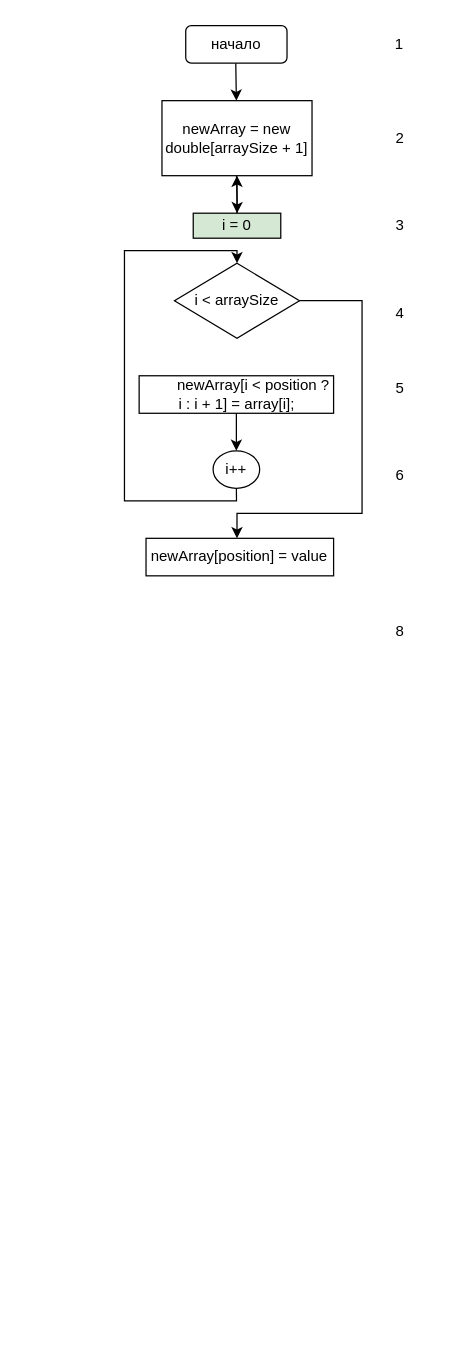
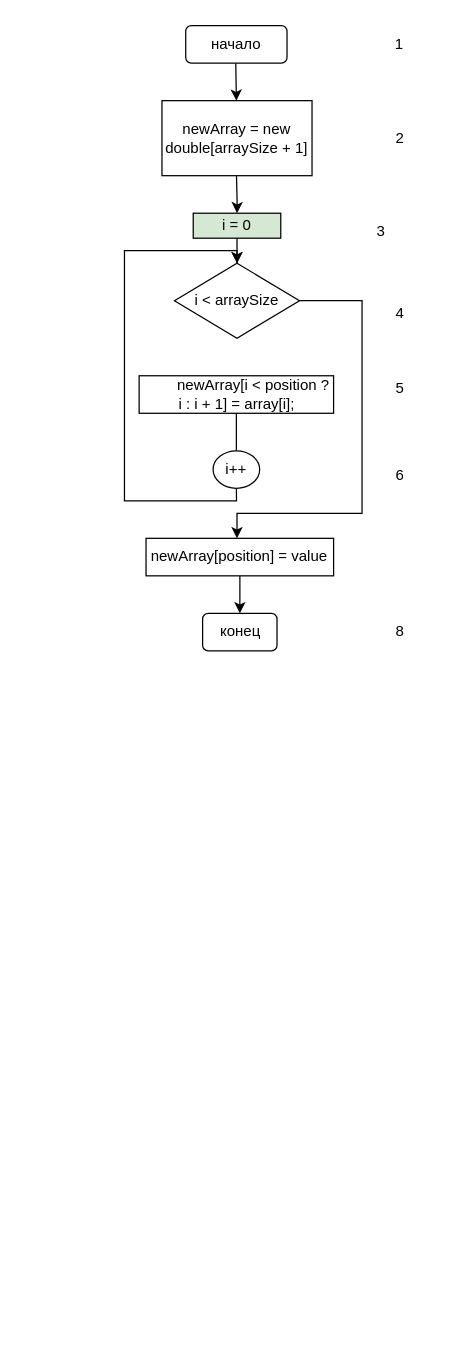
  <mxCell id="0" />
  <mxCell id="1" parent="0" />
  <mxCell id="2" value="" style="edgeStyle=orthogonalEdgeStyle;rounded=0;orthogonalLoop=1;jettySize=auto;html=1;" parent="1" edge="1"><mxGeometry relative="1" as="geometry"><mxPoint x="188.029" y="50" as="sourcePoint" /><mxPoint x="188.5" y="80" as="targetPoint" /></mxGeometry></mxCell>
  <mxCell id="3" value="начало" style="rounded=1;whiteSpace=wrap;html=1;" parent="1" vertex="1"><mxGeometry x="148" y="20" width="81" height="30" as="geometry" /></mxCell>
  <mxCell id="4" value="" style="edgeStyle=orthogonalEdgeStyle;rounded=0;orthogonalLoop=1;jettySize=auto;html=1;entryX=0.5;entryY=0;entryDx=0;entryDy=0;" parent="1" edge="1"><mxGeometry relative="1" as="geometry"><mxPoint x="152.51" y="823" as="targetPoint" /><Array as="points"><mxPoint x="152.51" y="1060" /><mxPoint x="20.51" y="1060" /><mxPoint x="20.51" y="800" /><mxPoint x="152.51" y="800" /></Array></mxGeometry></mxCell>
  <mxCell id="5" value="1" style="text;html=1;strokeColor=none;fillColor=none;align=center;verticalAlign=middle;whiteSpace=wrap;rounded=0;" parent="1" vertex="1"><mxGeometry x="289" y="20" width="60" height="30" as="geometry" /></mxCell>
  <mxCell id="6" value="2" style="text;html=1;align=center;verticalAlign=middle;resizable=0;points=[];autosize=1;strokeColor=none;fillColor=none;" parent="1" vertex="1"><mxGeometry x="309" y="100" width="20" height="20" as="geometry" /></mxCell>
- <mxCell id="8" value="3" style="text;html=1;align=center;verticalAlign=middle;resizable=0;points=[];autosize=1;strokeColor=none;fillColor=none;" parent="1" vertex="1"><mxGeometry x="309" y="170" width="20" height="20" as="geometry" /></mxCell>
+ <mxCell id="7" value="конец" style="rounded=1;whiteSpace=wrap;html=1;" parent="1" vertex="1"><mxGeometry x="161.5" y="490" width="59.5" height="30" as="geometry" /></mxCell>
+ <mxCell id="8" value="3" style="text;html=1;align=center;verticalAlign=middle;resizable=0;points=[];autosize=1;strokeColor=none;fillColor=none;" parent="1" vertex="1"><mxGeometry x="294" y="175" width="20" height="20" as="geometry" /></mxCell>
  <mxCell id="9" value="" style="edgeStyle=orthogonalEdgeStyle;rounded=0;orthogonalLoop=1;jettySize=auto;html=1;" parent="1" target="15" edge="1"><mxGeometry relative="1" as="geometry"><mxPoint x="188.6" y="140" as="sourcePoint" /></mxGeometry></mxCell>
  <mxCell id="10" style="edgeStyle=orthogonalEdgeStyle;rounded=0;orthogonalLoop=1;jettySize=auto;html=1;" parent="1" source="11" edge="1"><mxGeometry relative="1" as="geometry"><mxPoint x="189" y="430" as="targetPoint" /><Array as="points"><mxPoint x="289" y="240" /><mxPoint x="289" y="410" /><mxPoint x="189" y="410" /></Array></mxGeometry></mxCell>
  <mxCell id="11" value="i &amp;lt; arraySize" style="rhombus;whiteSpace=wrap;html=1;" parent="1" vertex="1"><mxGeometry x="139" y="210" width="100" height="60" as="geometry" /></mxCell>
- <mxCell id="12" value="" style="edgeStyle=orthogonalEdgeStyle;rounded=0;orthogonalLoop=1;jettySize=auto;html=1;" parent="1" source="13" target="17" edge="1"><mxGeometry relative="1" as="geometry" /></mxCell>
+ <mxCell id="12" value="" style="edgeStyle=orthogonalEdgeStyle;rounded=0;orthogonalLoop=1;jettySize=auto;html=1;endArrow=none;" parent="1" source="13" target="17" edge="1"><mxGeometry relative="1" as="geometry" /></mxCell>
  <mxCell id="13" value="&lt;div style=&quot;font-family: &amp;#34;helvetica&amp;#34;&quot;&gt;&amp;nbsp; &amp;nbsp; &amp;nbsp; &amp;nbsp; newArray[i &amp;lt; position ? i : i + 1] = array[i];&lt;/div&gt;" style="whiteSpace=wrap;html=1;" parent="1" vertex="1"><mxGeometry x="110.74" y="300" width="155.5" height="30" as="geometry" /></mxCell>
- <mxCell id="14" value="" style="edgeStyle=orthogonalEdgeStyle;rounded=0;orthogonalLoop=1;jettySize=auto;html=1;" parent="1" source="15" target="24" edge="1"><mxGeometry relative="1" as="geometry" /></mxCell>
+ <mxCell id="14" value="" style="edgeStyle=orthogonalEdgeStyle;rounded=0;orthogonalLoop=1;jettySize=auto;html=1;" parent="1" source="15" target="11" edge="1"><mxGeometry relative="1" as="geometry" /></mxCell>
  <mxCell id="15" value="i = 0" style="whiteSpace=wrap;html=1;fillColor=#d5e8d4;" parent="1" vertex="1"><mxGeometry x="154" y="170" width="70" height="20" as="geometry" /></mxCell>
  <mxCell id="16" style="edgeStyle=orthogonalEdgeStyle;rounded=0;orthogonalLoop=1;jettySize=auto;html=1;" parent="1" source="17" edge="1"><mxGeometry relative="1" as="geometry"><mxPoint x="189" y="210" as="targetPoint" /><Array as="points"><mxPoint x="189" y="400" /><mxPoint x="99" y="400" /><mxPoint x="99" y="200" /><mxPoint x="189" y="200" /></Array></mxGeometry></mxCell>
  <mxCell id="17" value="&lt;div style=&quot;font-family: &amp;#34;helvetica&amp;#34;&quot;&gt;i++&lt;/div&gt;" style="ellipse;whiteSpace=wrap;html=1;" parent="1" vertex="1"><mxGeometry x="169.87" y="360" width="37.25" height="30" as="geometry" /></mxCell>
+ <mxCell id="18" value="" style="edgeStyle=orthogonalEdgeStyle;rounded=0;orthogonalLoop=1;jettySize=auto;html=1;" edge="1" parent="1" source="19" target="7"><mxGeometry relative="1" as="geometry" /></mxCell>
  <mxCell id="19" value="&lt;div style=&quot;font-family: &amp;#34;helvetica&amp;#34;&quot;&gt;newArray[position] = value&lt;/div&gt;" style="whiteSpace=wrap;html=1;" parent="1" vertex="1"><mxGeometry x="116.25" y="430" width="150" height="30" as="geometry" /></mxCell>
  <mxCell id="20" value="4" style="text;html=1;align=center;verticalAlign=middle;resizable=0;points=[];autosize=1;strokeColor=none;fillColor=none;" parent="1" vertex="1"><mxGeometry x="309" y="240" width="20" height="20" as="geometry" /></mxCell>
  <mxCell id="21" value="5" style="text;html=1;align=center;verticalAlign=middle;resizable=0;points=[];autosize=1;strokeColor=none;fillColor=none;" parent="1" vertex="1"><mxGeometry x="309" y="300" width="20" height="20" as="geometry" /></mxCell>
  <mxCell id="22" value="6" style="text;html=1;align=center;verticalAlign=middle;resizable=0;points=[];autosize=1;strokeColor=none;fillColor=none;" parent="1" vertex="1"><mxGeometry x="309" y="370" width="20" height="20" as="geometry" /></mxCell>
  <mxCell id="23" value="8" style="text;html=1;align=center;verticalAlign=middle;resizable=0;points=[];autosize=1;strokeColor=none;fillColor=none;" parent="1" vertex="1"><mxGeometry x="309" y="495" width="20" height="20" as="geometry" /></mxCell>
  <mxCell id="24" value="newArray = new double[arraySize + 1]" style="rounded=0;whiteSpace=wrap;html=1;" vertex="1" parent="1"><mxGeometry x="129" y="80" width="120" height="60" as="geometry" /></mxCell>
